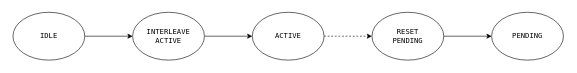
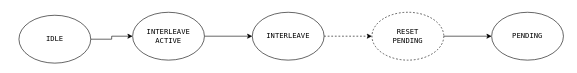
  <mxCell id="0" />
  <mxCell id="1" parent="0" />
  <mxCell id="2" value="" style="edgeStyle=orthogonalEdgeStyle;rounded=0;orthogonalLoop=1;jettySize=auto;html=1;" edge="1" parent="1" source="3" target="5"><mxGeometry relative="1" as="geometry" /></mxCell>
- <mxCell id="3" value="&lt;pre&gt;IDLE&lt;/pre&gt;" style="ellipse;whiteSpace=wrap;html=1;" vertex="1" parent="1"><mxGeometry x="20" y="20" width="120" height="80" as="geometry" /></mxCell>
+ <mxCell id="3" value="&lt;pre&gt;IDLE&lt;/pre&gt;" style="ellipse;whiteSpace=wrap;html=1;" vertex="1" parent="1"><mxGeometry x="30" y="25" width="120" height="80" as="geometry" /></mxCell>
  <mxCell id="4" value="" style="edgeStyle=orthogonalEdgeStyle;rounded=0;orthogonalLoop=1;jettySize=auto;html=1;" edge="1" parent="1" source="5" target="7"><mxGeometry relative="1" as="geometry" /></mxCell>
  <mxCell id="5" value="&lt;pre&gt;INTERLEAVE&lt;br&gt;ACTIVE&lt;/pre&gt;" style="ellipse;whiteSpace=wrap;html=1;" vertex="1" parent="1"><mxGeometry x="220" y="20" width="120" height="80" as="geometry" /></mxCell>
  <mxCell id="6" value="" style="edgeStyle=orthogonalEdgeStyle;rounded=0;orthogonalLoop=1;jettySize=auto;html=1;dashed=1;" edge="1" parent="1" source="7" target="9"><mxGeometry relative="1" as="geometry" /></mxCell>
- <mxCell id="7" value="&lt;pre&gt;ACTIVE&lt;/pre&gt;" style="ellipse;whiteSpace=wrap;html=1;" vertex="1" parent="1"><mxGeometry x="420" y="20" width="120" height="80" as="geometry" /></mxCell>
+ <mxCell id="7" value="&lt;pre&gt;INTERLEAVE&lt;/pre&gt;" style="ellipse;whiteSpace=wrap;html=1;" vertex="1" parent="1"><mxGeometry x="420" y="20" width="120" height="80" as="geometry" /></mxCell>
  <mxCell id="8" value="" style="edgeStyle=orthogonalEdgeStyle;rounded=0;orthogonalLoop=1;jettySize=auto;html=1;" edge="1" parent="1" source="9" target="10"><mxGeometry relative="1" as="geometry" /></mxCell>
- <mxCell id="9" value="&lt;pre&gt;RESET&lt;br&gt;PENDING&lt;/pre&gt;" style="ellipse;whiteSpace=wrap;html=1;shadow=0;" vertex="1" parent="1"><mxGeometry x="620" y="20" width="120" height="80" as="geometry" /></mxCell>
+ <mxCell id="9" value="&lt;pre&gt;RESET&lt;br&gt;PENDING&lt;/pre&gt;" style="ellipse;whiteSpace=wrap;html=1;shadow=0;dashed=1;" vertex="1" parent="1"><mxGeometry x="620" y="20" width="120" height="80" as="geometry" /></mxCell>
  <mxCell id="10" value="&lt;pre&gt;PENDING&lt;/pre&gt;" style="ellipse;whiteSpace=wrap;html=1;" vertex="1" parent="1"><mxGeometry x="820" y="20" width="120" height="80" as="geometry" /></mxCell>
